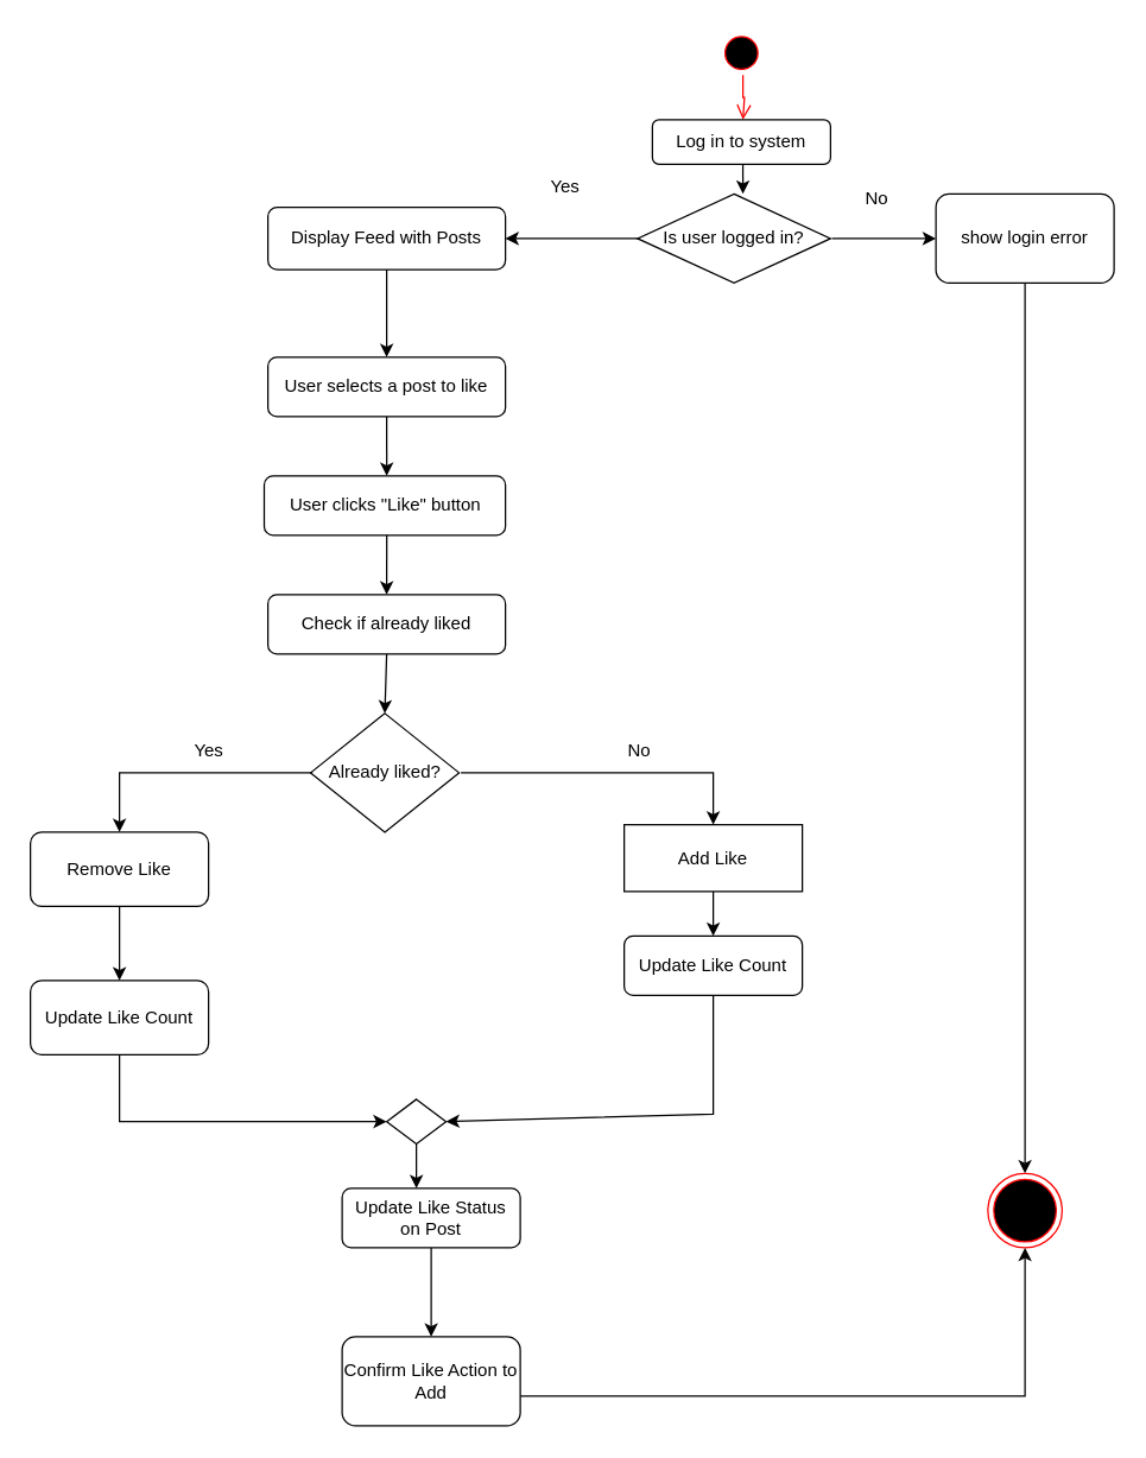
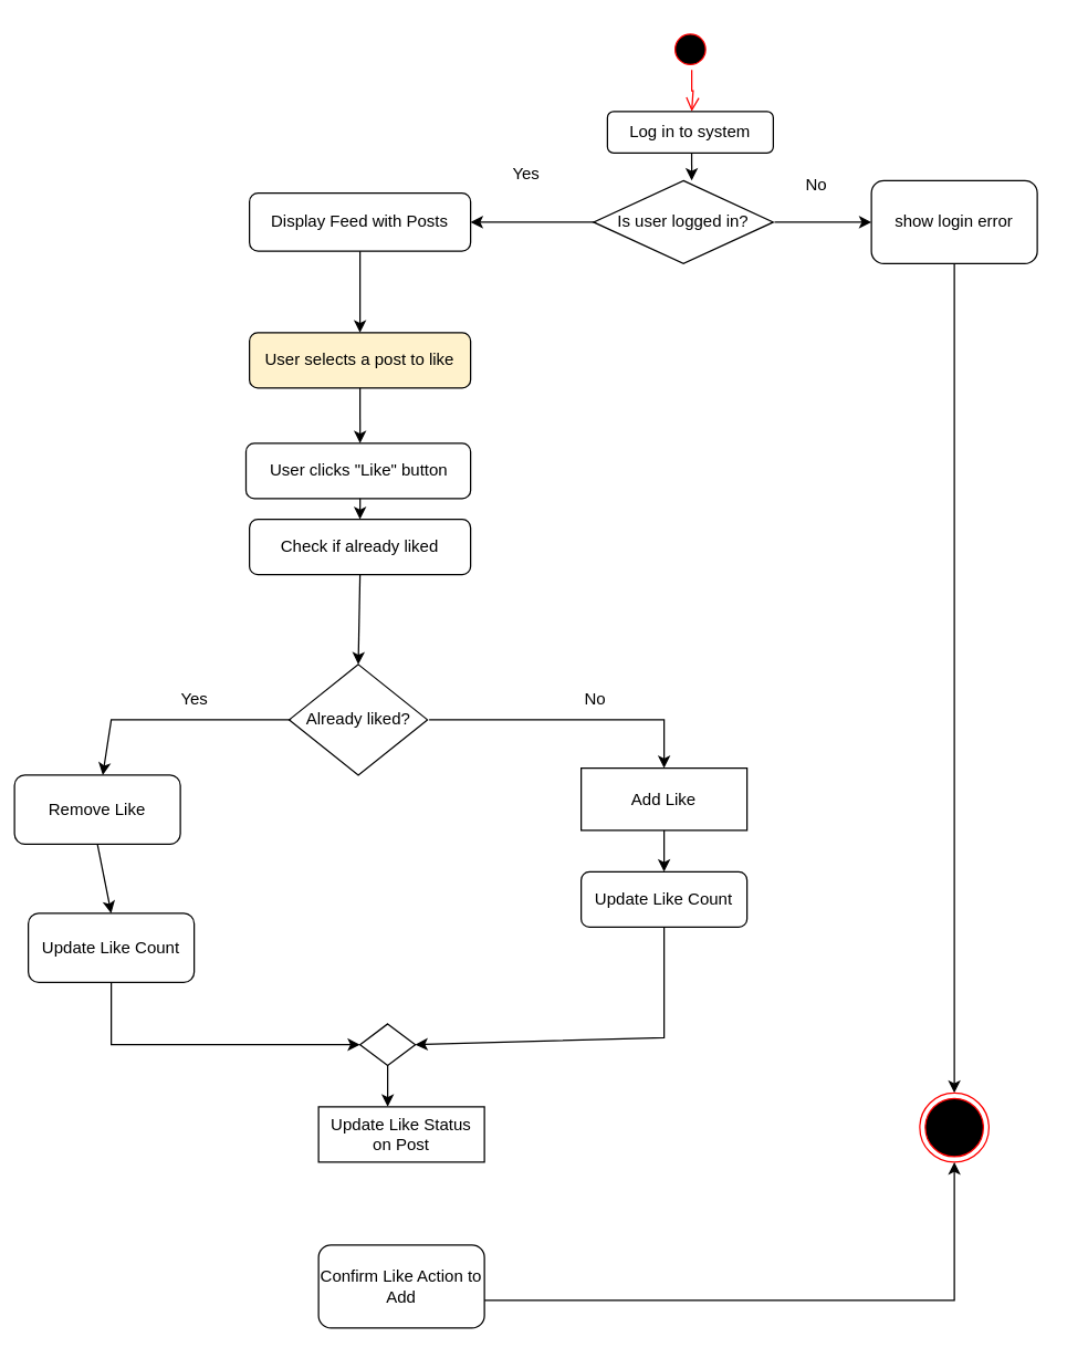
  <mxCell id="0" />
  <mxCell id="1" parent="0" />
  <mxCell id="2" value="" style="ellipse;html=1;shape=startState;fillColor=#000000;strokeColor=#ff0000;" parent="1" vertex="1"><mxGeometry x="484" y="20" width="30" height="30" as="geometry" /></mxCell>
  <mxCell id="3" value="" style="edgeStyle=orthogonalEdgeStyle;html=1;verticalAlign=bottom;endArrow=open;endSize=8;strokeColor=#ff0000;rounded=0;" parent="1" source="2" edge="1"><mxGeometry relative="1" as="geometry"><mxPoint x="500" y="80" as="targetPoint" /><Array as="points"><mxPoint x="500" y="65" /><mxPoint x="501" y="65" /></Array></mxGeometry></mxCell>
  <mxCell id="4" value="Log in to system" style="rounded=1;whiteSpace=wrap;html=1;" parent="1" vertex="1"><mxGeometry x="439" y="80" width="120" height="30" as="geometry" /></mxCell>
  <mxCell id="5" value="Is user logged in?" style="rhombus;whiteSpace=wrap;html=1;" parent="1" vertex="1"><mxGeometry x="429" y="130" width="130" height="60" as="geometry" /></mxCell>
  <mxCell id="6" value="" style="endArrow=classic;html=1;rounded=0;exitX=0.508;exitY=1;exitDx=0;exitDy=0;exitPerimeter=0;" parent="1" source="4" edge="1"><mxGeometry width="50" height="50" relative="1" as="geometry"><mxPoint x="420" y="320" as="sourcePoint" /><mxPoint x="500" y="130" as="targetPoint" /></mxGeometry></mxCell>
  <mxCell id="7" value="" style="endArrow=classic;html=1;rounded=0;" parent="1" edge="1"><mxGeometry width="50" height="50" relative="1" as="geometry"><mxPoint x="430" y="160" as="sourcePoint" /><mxPoint x="340" y="160" as="targetPoint" /></mxGeometry></mxCell>
  <mxCell id="8" value="Display Feed with Posts" style="rounded=1;whiteSpace=wrap;html=1;" parent="1" vertex="1"><mxGeometry x="180" y="139" width="160" height="42" as="geometry" /></mxCell>
- <mxCell id="9" value="User selects a post to like" style="rounded=1;whiteSpace=wrap;html=1;" parent="1" vertex="1"><mxGeometry x="180" y="240" width="160" height="40" as="geometry" /></mxCell>
+ <mxCell id="9" value="User selects a post to like" style="rounded=1;whiteSpace=wrap;html=1;fillColor=#fff2cc;" parent="1" vertex="1"><mxGeometry x="180" y="240" width="160" height="40" as="geometry" /></mxCell>
  <mxCell id="10" value="User clicks &quot;Like&quot; button" style="rounded=1;whiteSpace=wrap;html=1;" parent="1" vertex="1"><mxGeometry x="177.5" y="320" width="162.5" height="40" as="geometry" /></mxCell>
  <mxCell id="11" value="" style="endArrow=classic;html=1;rounded=0;exitX=0.5;exitY=1;exitDx=0;exitDy=0;exitPerimeter=0;" parent="1" source="8" edge="1"><mxGeometry width="50" height="50" relative="1" as="geometry"><mxPoint x="260" y="300" as="sourcePoint" /><mxPoint x="260" y="240" as="targetPoint" /></mxGeometry></mxCell>
  <mxCell id="12" value="Yes" style="text;html=1;align=center;verticalAlign=middle;resizable=0;points=[];autosize=1;strokeColor=none;fillColor=none;" parent="1" vertex="1"><mxGeometry x="360" y="110" width="40" height="30" as="geometry" /></mxCell>
  <mxCell id="13" value="" style="endArrow=classic;html=1;rounded=0;" parent="1" edge="1"><mxGeometry width="50" height="50" relative="1" as="geometry"><mxPoint x="560" y="160" as="sourcePoint" /><mxPoint x="630" y="160" as="targetPoint" /></mxGeometry></mxCell>
  <mxCell id="14" value="No" style="text;html=1;align=center;verticalAlign=middle;resizable=0;points=[];autosize=1;strokeColor=none;fillColor=none;" parent="1" vertex="1"><mxGeometry x="570" y="118" width="40" height="30" as="geometry" /></mxCell>
  <mxCell id="15" value="show login error" style="rounded=1;whiteSpace=wrap;html=1;" parent="1" vertex="1"><mxGeometry x="630" y="130" width="120" height="60" as="geometry" /></mxCell>
  <mxCell id="16" value="" style="ellipse;html=1;shape=endState;fillColor=#000000;strokeColor=#ff0000;" parent="1" vertex="1"><mxGeometry x="690" y="430" height="30" as="geometry" /></mxCell>
  <mxCell id="17" value="" style="endArrow=classic;html=1;rounded=0;exitX=0.5;exitY=1;exitDx=0;exitDy=0;exitPerimeter=0;" parent="1" source="15" edge="1"><mxGeometry width="50" height="50" relative="1" as="geometry"><mxPoint x="440" y="490" as="sourcePoint" /><mxPoint x="690" y="790" as="targetPoint" /></mxGeometry></mxCell>
  <mxCell id="18" value="" style="endArrow=classic;html=1;rounded=0;exitX=0.5;exitY=1;exitDx=0;exitDy=0;exitPerimeter=0;entryX=0.508;entryY=0;entryDx=0;entryDy=0;entryPerimeter=0;" parent="1" source="9" target="10" edge="1"><mxGeometry width="50" height="50" relative="1" as="geometry"><mxPoint x="290" y="360" as="sourcePoint" /><mxPoint x="350" y="450" as="targetPoint" /></mxGeometry></mxCell>
- <mxCell id="19" value="Check if already liked" style="rounded=1;whiteSpace=wrap;html=1;" parent="1" vertex="1"><mxGeometry x="180" y="400" width="160" height="40" as="geometry" /></mxCell>
+ <mxCell id="19" value="Check if already liked" style="rounded=1;whiteSpace=wrap;html=1;" parent="1" vertex="1"><mxGeometry x="180" y="375" width="160" height="40" as="geometry" /></mxCell>
  <mxCell id="20" value="" style="endArrow=classic;html=1;rounded=0;exitX=0.508;exitY=1;exitDx=0;exitDy=0;exitPerimeter=0;entryX=0.5;entryY=0;entryDx=0;entryDy=0;" parent="1" source="10" target="19" edge="1"><mxGeometry width="50" height="50" relative="1" as="geometry"><mxPoint x="290" y="360" as="sourcePoint" /><mxPoint x="420" y="580" as="targetPoint" /></mxGeometry></mxCell>
  <mxCell id="21" value="" style="ellipse;html=1;shape=endState;fillColor=#000000;strokeColor=#ff0000;" parent="1" vertex="1"><mxGeometry x="665" y="790" width="50" height="50" as="geometry" /></mxCell>
  <mxCell id="22" value="Already liked?" style="rhombus;whiteSpace=wrap;html=1;" parent="1" vertex="1"><mxGeometry x="208.75" y="480" width="100" height="80" as="geometry" /></mxCell>
  <mxCell id="23" value="" style="endArrow=classic;html=1;rounded=0;exitX=0.5;exitY=1;exitDx=0;exitDy=0;exitPerimeter=0;entryX=0.5;entryY=0;entryDx=0;entryDy=0;" parent="1" source="19" target="22" edge="1"><mxGeometry width="50" height="50" relative="1" as="geometry"><mxPoint x="380" y="400" as="sourcePoint" /><mxPoint x="410" y="520" as="targetPoint" /></mxGeometry></mxCell>
  <mxCell id="24" value="" style="endArrow=classic;html=1;rounded=0;exitX=0.013;exitY=0.5;exitDx=0;exitDy=0;exitPerimeter=0;" parent="1" source="22" target="25" edge="1"><mxGeometry width="50" height="50" relative="1" as="geometry"><mxPoint x="380" y="400" as="sourcePoint" /><mxPoint x="150" y="520" as="targetPoint" /><Array as="points"><mxPoint x="80" y="520" /></Array></mxGeometry></mxCell>
- <mxCell id="25" value="Remove Like" style="rounded=1;whiteSpace=wrap;html=1;" parent="1" vertex="1"><mxGeometry x="20" y="560" width="120" height="50" as="geometry" /></mxCell>
+ <mxCell id="25" value="Remove Like" style="rounded=1;whiteSpace=wrap;html=1;" parent="1" vertex="1"><mxGeometry x="10" y="560" width="120" height="50" as="geometry" /></mxCell>
  <mxCell id="26" value="Yes" style="text;html=1;align=center;verticalAlign=middle;resizable=0;points=[];autosize=1;strokeColor=none;fillColor=none;" parent="1" vertex="1"><mxGeometry x="120" y="490" width="40" height="30" as="geometry" /></mxCell>
  <mxCell id="27" value="" style="endArrow=classic;html=1;rounded=0;entryX=0.5;entryY=0;entryDx=0;entryDy=0;" parent="1" target="33" edge="1"><mxGeometry width="50" height="50" relative="1" as="geometry"><mxPoint x="310" y="520" as="sourcePoint" /><mxPoint x="460" y="520" as="targetPoint" /><Array as="points"><mxPoint x="480" y="520" /></Array></mxGeometry></mxCell>
  <mxCell id="28" value="No" style="text;html=1;align=center;verticalAlign=middle;resizable=0;points=[];autosize=1;strokeColor=none;fillColor=none;" parent="1" vertex="1"><mxGeometry x="410" y="490" width="40" height="30" as="geometry" /></mxCell>
  <mxCell id="29" value="Update Like Count" style="rounded=1;whiteSpace=wrap;html=1;" parent="1" vertex="1"><mxGeometry x="20" y="660" width="120" height="50" as="geometry" /></mxCell>
  <mxCell id="30" value="" style="endArrow=classic;html=1;rounded=0;exitX=0.5;exitY=1;exitDx=0;exitDy=0;exitPerimeter=0;entryX=0.5;entryY=0;entryDx=0;entryDy=0;entryPerimeter=0;" parent="1" source="25" target="29" edge="1"><mxGeometry width="50" height="50" relative="1" as="geometry"><mxPoint x="220" y="670" as="sourcePoint" /><mxPoint x="260" y="630" as="targetPoint" /></mxGeometry></mxCell>
- <mxCell id="31" value="Update Like Status on Post" style="rounded=1;whiteSpace=wrap;html=1;" parent="1" vertex="1"><mxGeometry x="230" y="800" width="120" height="40" as="geometry" /></mxCell>
+ <mxCell id="31" value="Update Like Status on Post" style="whiteSpace=wrap;html=1;rounded=0;" parent="1" vertex="1"><mxGeometry x="230" y="800" width="120" height="40" as="geometry" /></mxCell>
  <mxCell id="32" value="" style="endArrow=classic;html=1;rounded=0;exitX=0.5;exitY=1;exitDx=0;exitDy=0;exitPerimeter=0;entryX=0;entryY=0.5;entryDx=0;entryDy=0;" parent="1" source="29" target="36" edge="1"><mxGeometry width="50" height="50" relative="1" as="geometry"><mxPoint x="210" y="680" as="sourcePoint" /><mxPoint x="90" y="780" as="targetPoint" /><Array as="points"><mxPoint x="80" y="755" /></Array></mxGeometry></mxCell>
  <mxCell id="33" value="Add Like" style="whiteSpace=wrap;html=1;rounded=0;" parent="1" vertex="1"><mxGeometry x="420" y="555" width="120" height="45" as="geometry" /></mxCell>
  <mxCell id="34" value="" style="endArrow=classic;html=1;rounded=0;exitX=0.5;exitY=1;exitDx=0;exitDy=0;exitPerimeter=0;" parent="1" source="33" edge="1"><mxGeometry width="50" height="50" relative="1" as="geometry"><mxPoint x="210" y="680" as="sourcePoint" /><mxPoint x="480" y="630" as="targetPoint" /></mxGeometry></mxCell>
  <mxCell id="35" value="Update Like Count" style="rounded=1;whiteSpace=wrap;html=1;" vertex="1" parent="1"><mxGeometry x="420" y="630" width="120" height="40" as="geometry" /></mxCell>
  <mxCell id="36" value="" style="rhombus;whiteSpace=wrap;html=1;" vertex="1" parent="1"><mxGeometry x="260" y="740" width="40" height="30" as="geometry" /></mxCell>
  <mxCell id="37" value="" style="endArrow=classic;html=1;rounded=0;exitX=0.5;exitY=1;exitDx=0;exitDy=0;exitPerimeter=0;entryX=1;entryY=0.5;entryDx=0;entryDy=0;" edge="1" parent="1" source="35" target="36"><mxGeometry width="50" height="50" relative="1" as="geometry"><mxPoint x="280" y="670" as="sourcePoint" /><mxPoint x="450" y="830" as="targetPoint" /><Array as="points"><mxPoint x="480" y="750" /></Array></mxGeometry></mxCell>
  <mxCell id="38" value="" style="endArrow=classic;html=1;rounded=0;exitX=0.5;exitY=1;exitDx=0;exitDy=0;exitPerimeter=0;entryX=0.417;entryY=0;entryDx=0;entryDy=0;entryPerimeter=0;" edge="1" parent="1" source="36" target="31"><mxGeometry width="50" height="50" relative="1" as="geometry"><mxPoint x="280" y="670" as="sourcePoint" /><mxPoint x="470" y="870" as="targetPoint" /></mxGeometry></mxCell>
  <mxCell id="39" value="Confirm Like Action to Add" style="rounded=1;whiteSpace=wrap;html=1;" vertex="1" parent="1"><mxGeometry x="230" y="900" width="120" height="60" as="geometry" /></mxCell>
- <mxCell id="40" value="" style="endArrow=classic;html=1;rounded=0;exitX=0.5;exitY=1;exitDx=0;exitDy=0;entryX=0.5;entryY=0;entryDx=0;entryDy=0;entryPerimeter=0;" edge="1" parent="1" source="31" target="39"><mxGeometry width="50" height="50" relative="1" as="geometry"><mxPoint x="260" y="790" as="sourcePoint" /><mxPoint x="500" y="950" as="targetPoint" /></mxGeometry></mxCell>
  <mxCell id="41" value="" style="endArrow=classic;html=1;rounded=0;exitX=1;exitY=0.667;exitDx=0;exitDy=0;exitPerimeter=0;" edge="1" parent="1" source="39"><mxGeometry width="50" height="50" relative="1" as="geometry"><mxPoint x="360" y="930" as="sourcePoint" /><mxPoint x="690" y="840" as="targetPoint" /><Array as="points"><mxPoint x="690" y="940" /></Array></mxGeometry></mxCell>
